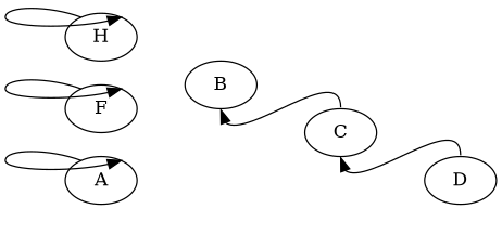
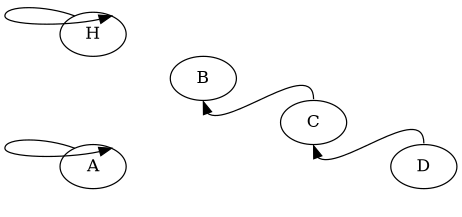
  digraph {
    rankdir=LR
    edge [headport=ne tailport=nw]
    1 [fixedsize=true height=0 style=invisible width=0]
    A
-   F
    H
    2 [fixedsize=true height=0 style=invisible width=0]
    B
    3 [fixedsize=true height=0 style=invisible width=0]
    C
    4 [fixedsize=true height=0 style=invisible width=0]
    D
    subgraph sub_1 {
      rank=same
      1
      A
-     F
      H
    }
    subgraph sub_2 {
      rank=same
      2
      B
    }
    subgraph sub_3 {
      rank=same
      3
      C
    }
    subgraph sub_4 {
      rank=same
      4
      D
    }
    1 -> 2 [arrowsize=0 penwidth=0 syle=invisible]
    A -> A
-   F -> F
    H -> H
    2 -> 3 [arrowsize=0 penwidth=0 syle=invisible]
    3 -> 4 [arrowsize=0 penwidth=0 syle=invisible]
    C -> B [headport=s tailport=n]
    D -> C [headport=s tailport=n]
  }
